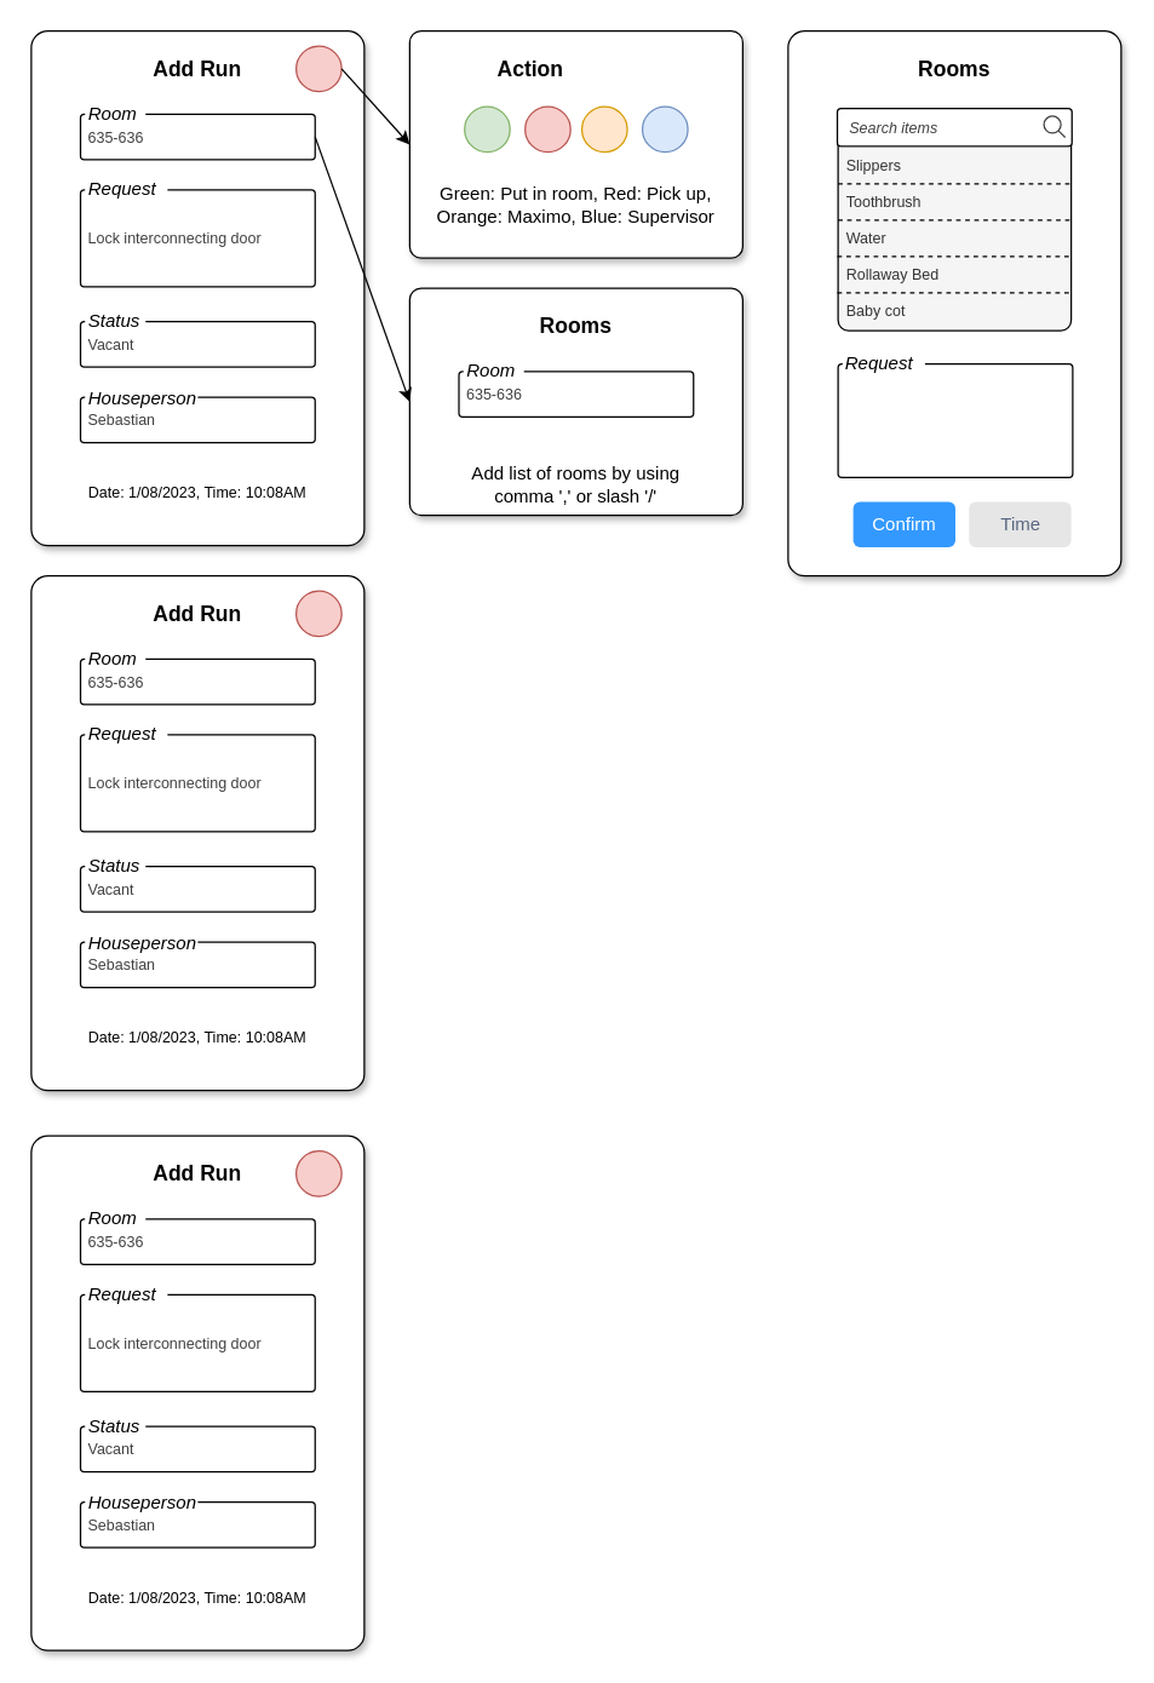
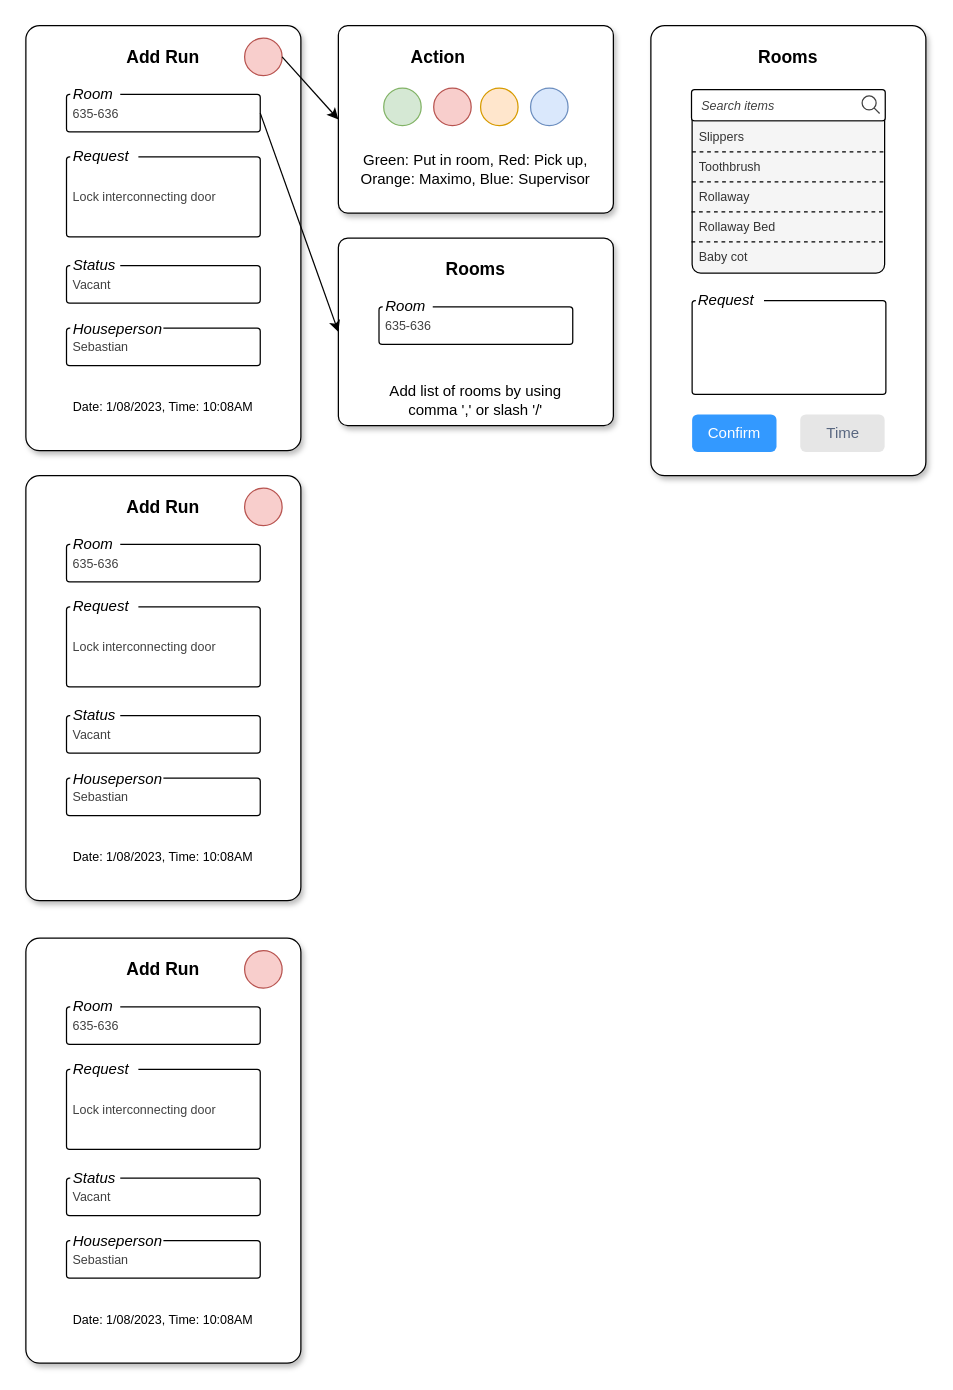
  <mxCell id="0" />
  <mxCell id="1" parent="0" />
  <mxCell id="2" value="" style="rounded=1;whiteSpace=wrap;html=1;arcSize=5;glass=0;shadow=1;" vertex="1" parent="1"><mxGeometry x="20" y="20" width="220" height="340" as="geometry" /></mxCell>
  <mxCell id="3" value="Add Run" style="text;html=1;strokeColor=none;fillColor=none;align=center;verticalAlign=middle;whiteSpace=wrap;rounded=0;fontStyle=1;fontSize=14;" vertex="1" parent="1"><mxGeometry x="90" y="30" width="80" height="30" as="geometry" /></mxCell>
  <mxCell id="4" value="&amp;nbsp;635-636" style="rounded=1;whiteSpace=wrap;html=1;arcSize=5;absoluteArcSize=1;align=left;fontColor=#404040;fontSize=10;" vertex="1" parent="1"><mxGeometry x="52.5" y="75" width="155" height="30" as="geometry" /></mxCell>
  <mxCell id="5" value="Room" style="text;html=1;strokeColor=none;fillColor=default;align=left;verticalAlign=middle;whiteSpace=wrap;rounded=0;fontStyle=2" vertex="1" parent="1"><mxGeometry x="55.5" y="70" width="40" height="10" as="geometry" /></mxCell>
  <mxCell id="6" value="&amp;nbsp;Lock interconnecting door" style="rounded=1;whiteSpace=wrap;html=1;arcSize=5;absoluteArcSize=1;align=left;verticalAlign=middle;fontColor=#404040;fontSize=10;" vertex="1" parent="1"><mxGeometry x="52.5" y="125" width="155" height="64" as="geometry" /></mxCell>
  <mxCell id="7" value="Request" style="text;html=1;strokeColor=none;fillColor=default;align=left;verticalAlign=middle;whiteSpace=wrap;rounded=0;fontStyle=2" vertex="1" parent="1"><mxGeometry x="55.5" y="120" width="54.5" height="10" as="geometry" /></mxCell>
  <mxCell id="8" value="&amp;nbsp;Vacant" style="rounded=1;whiteSpace=wrap;html=1;arcSize=5;absoluteArcSize=1;align=left;fontColor=#404040;fontSize=10;" vertex="1" parent="1"><mxGeometry x="52.5" y="212" width="155" height="30" as="geometry" /></mxCell>
  <mxCell id="9" value="Status" style="text;html=1;strokeColor=none;fillColor=default;align=left;verticalAlign=middle;whiteSpace=wrap;rounded=0;fontStyle=2" vertex="1" parent="1"><mxGeometry x="55.5" y="207" width="40" height="10" as="geometry" /></mxCell>
  <mxCell id="10" value="&amp;nbsp;Sebastian" style="rounded=1;whiteSpace=wrap;html=1;arcSize=5;absoluteArcSize=1;align=left;fontColor=#404040;fontSize=10;" vertex="1" parent="1"><mxGeometry x="52.5" y="262" width="155" height="30" as="geometry" /></mxCell>
  <mxCell id="11" value="Houseperson" style="text;html=1;strokeColor=none;fillColor=default;align=left;verticalAlign=middle;whiteSpace=wrap;rounded=0;fontStyle=2" vertex="1" parent="1"><mxGeometry x="55.5" y="256" width="74.5" height="13" as="geometry" /></mxCell>
  <mxCell id="12" value="Date: 1/08/2023, Time: 10:08AM" style="text;html=1;strokeColor=none;fillColor=none;align=center;verticalAlign=middle;whiteSpace=wrap;rounded=0;fontSize=10;" vertex="1" parent="1"><mxGeometry x="35" y="310" width="190" height="30" as="geometry" /></mxCell>
  <mxCell id="13" value="" style="ellipse;whiteSpace=wrap;html=1;aspect=fixed;fillColor=#f8cecc;strokeColor=#b85450;" vertex="1" parent="1"><mxGeometry x="195" y="30" width="30" height="30" as="geometry" /></mxCell>
  <mxCell id="14" value="" style="rounded=1;whiteSpace=wrap;html=1;arcSize=5;glass=0;shadow=1;" vertex="1" parent="1"><mxGeometry x="20" y="380" width="220" height="340" as="geometry" /></mxCell>
  <mxCell id="15" value="Add Run" style="text;html=1;strokeColor=none;fillColor=none;align=center;verticalAlign=middle;whiteSpace=wrap;rounded=0;fontStyle=1;fontSize=14;" vertex="1" parent="1"><mxGeometry x="90" y="390" width="80" height="30" as="geometry" /></mxCell>
  <mxCell id="16" value="&amp;nbsp;635-636" style="rounded=1;whiteSpace=wrap;html=1;arcSize=5;absoluteArcSize=1;align=left;fontColor=#404040;fontSize=10;" vertex="1" parent="1"><mxGeometry x="52.5" y="435" width="155" height="30" as="geometry" /></mxCell>
  <mxCell id="17" value="Room" style="text;html=1;strokeColor=none;fillColor=default;align=left;verticalAlign=middle;whiteSpace=wrap;rounded=0;fontStyle=2" vertex="1" parent="1"><mxGeometry x="55.5" y="430" width="40" height="10" as="geometry" /></mxCell>
  <mxCell id="18" value="&amp;nbsp;Lock interconnecting door" style="rounded=1;whiteSpace=wrap;html=1;arcSize=5;absoluteArcSize=1;align=left;verticalAlign=middle;fontColor=#404040;fontSize=10;" vertex="1" parent="1"><mxGeometry x="52.5" y="485" width="155" height="64" as="geometry" /></mxCell>
  <mxCell id="19" value="Request" style="text;html=1;strokeColor=none;fillColor=default;align=left;verticalAlign=middle;whiteSpace=wrap;rounded=0;fontStyle=2" vertex="1" parent="1"><mxGeometry x="55.5" y="480" width="54.5" height="10" as="geometry" /></mxCell>
  <mxCell id="20" value="&amp;nbsp;Vacant" style="rounded=1;whiteSpace=wrap;html=1;arcSize=5;absoluteArcSize=1;align=left;fontColor=#404040;fontSize=10;" vertex="1" parent="1"><mxGeometry x="52.5" y="572" width="155" height="30" as="geometry" /></mxCell>
  <mxCell id="21" value="Status" style="text;html=1;strokeColor=none;fillColor=default;align=left;verticalAlign=middle;whiteSpace=wrap;rounded=0;fontStyle=2" vertex="1" parent="1"><mxGeometry x="55.5" y="567" width="40" height="10" as="geometry" /></mxCell>
  <mxCell id="22" value="&amp;nbsp;Sebastian" style="rounded=1;whiteSpace=wrap;html=1;arcSize=5;absoluteArcSize=1;align=left;fontColor=#404040;fontSize=10;" vertex="1" parent="1"><mxGeometry x="52.5" y="622" width="155" height="30" as="geometry" /></mxCell>
  <mxCell id="23" value="Houseperson" style="text;html=1;strokeColor=none;fillColor=default;align=left;verticalAlign=middle;whiteSpace=wrap;rounded=0;fontStyle=2" vertex="1" parent="1"><mxGeometry x="55.5" y="616" width="74.5" height="13" as="geometry" /></mxCell>
  <mxCell id="24" value="Date: 1/08/2023, Time: 10:08AM" style="text;html=1;strokeColor=none;fillColor=none;align=center;verticalAlign=middle;whiteSpace=wrap;rounded=0;fontSize=10;" vertex="1" parent="1"><mxGeometry x="35" y="670" width="190" height="30" as="geometry" /></mxCell>
  <mxCell id="25" value="" style="ellipse;whiteSpace=wrap;html=1;aspect=fixed;fillColor=#f8cecc;strokeColor=#b85450;" vertex="1" parent="1"><mxGeometry x="195" y="390" width="30" height="30" as="geometry" /></mxCell>
  <mxCell id="26" value="" style="rounded=1;whiteSpace=wrap;html=1;arcSize=5;glass=0;shadow=1;" vertex="1" parent="1"><mxGeometry x="20" y="750" width="220" height="340" as="geometry" /></mxCell>
  <mxCell id="27" value="Add Run" style="text;html=1;strokeColor=none;fillColor=none;align=center;verticalAlign=middle;whiteSpace=wrap;rounded=0;fontStyle=1;fontSize=14;" vertex="1" parent="1"><mxGeometry x="90" y="760" width="80" height="30" as="geometry" /></mxCell>
  <mxCell id="28" value="&amp;nbsp;635-636" style="rounded=1;whiteSpace=wrap;html=1;arcSize=5;absoluteArcSize=1;align=left;fontColor=#404040;fontSize=10;" vertex="1" parent="1"><mxGeometry x="52.5" y="805" width="155" height="30" as="geometry" /></mxCell>
  <mxCell id="29" value="Room" style="text;html=1;strokeColor=none;fillColor=default;align=left;verticalAlign=middle;whiteSpace=wrap;rounded=0;fontStyle=2" vertex="1" parent="1"><mxGeometry x="55.5" y="800" width="40" height="10" as="geometry" /></mxCell>
  <mxCell id="30" value="&amp;nbsp;Lock interconnecting door" style="rounded=1;whiteSpace=wrap;html=1;arcSize=5;absoluteArcSize=1;align=left;verticalAlign=middle;fontColor=#404040;fontSize=10;" vertex="1" parent="1"><mxGeometry x="52.5" y="855" width="155" height="64" as="geometry" /></mxCell>
  <mxCell id="31" value="Request" style="text;html=1;strokeColor=none;fillColor=default;align=left;verticalAlign=middle;whiteSpace=wrap;rounded=0;fontStyle=2" vertex="1" parent="1"><mxGeometry x="55.5" y="850" width="54.5" height="10" as="geometry" /></mxCell>
  <mxCell id="32" value="&amp;nbsp;Vacant" style="rounded=1;whiteSpace=wrap;html=1;arcSize=5;absoluteArcSize=1;align=left;fontColor=#404040;fontSize=10;" vertex="1" parent="1"><mxGeometry x="52.5" y="942" width="155" height="30" as="geometry" /></mxCell>
  <mxCell id="33" value="Status" style="text;html=1;strokeColor=none;fillColor=default;align=left;verticalAlign=middle;whiteSpace=wrap;rounded=0;fontStyle=2" vertex="1" parent="1"><mxGeometry x="55.5" y="937" width="40" height="10" as="geometry" /></mxCell>
  <mxCell id="34" value="&amp;nbsp;Sebastian" style="rounded=1;whiteSpace=wrap;html=1;arcSize=5;absoluteArcSize=1;align=left;fontColor=#404040;fontSize=10;" vertex="1" parent="1"><mxGeometry x="52.5" y="992" width="155" height="30" as="geometry" /></mxCell>
  <mxCell id="35" value="Houseperson" style="text;html=1;strokeColor=none;fillColor=default;align=left;verticalAlign=middle;whiteSpace=wrap;rounded=0;fontStyle=2" vertex="1" parent="1"><mxGeometry x="55.5" y="986" width="74.5" height="13" as="geometry" /></mxCell>
  <mxCell id="36" value="Date: 1/08/2023, Time: 10:08AM" style="text;html=1;strokeColor=none;fillColor=none;align=center;verticalAlign=middle;whiteSpace=wrap;rounded=0;fontSize=10;" vertex="1" parent="1"><mxGeometry x="35" y="1040" width="190" height="30" as="geometry" /></mxCell>
  <mxCell id="37" value="" style="ellipse;whiteSpace=wrap;html=1;aspect=fixed;fillColor=#f8cecc;strokeColor=#b85450;" vertex="1" parent="1"><mxGeometry x="195" y="760" width="30" height="30" as="geometry" /></mxCell>
  <mxCell id="38" value="" style="rounded=1;whiteSpace=wrap;html=1;arcSize=5;glass=0;shadow=1;" vertex="1" parent="1"><mxGeometry x="270" y="190" width="220" height="150" as="geometry" /></mxCell>
  <mxCell id="39" value="Rooms" style="text;html=1;strokeColor=none;fillColor=none;align=center;verticalAlign=middle;whiteSpace=wrap;rounded=0;fontStyle=1;fontSize=14;" vertex="1" parent="1"><mxGeometry x="340" y="200" width="80" height="30" as="geometry" /></mxCell>
  <mxCell id="40" value="&amp;nbsp;635-636" style="rounded=1;whiteSpace=wrap;html=1;arcSize=5;absoluteArcSize=1;align=left;fontColor=#404040;fontSize=10;" vertex="1" parent="1"><mxGeometry x="302.5" y="245" width="155" height="30" as="geometry" /></mxCell>
  <mxCell id="41" value="" style="endArrow=classic;html=1;rounded=0;exitX=1;exitY=0.5;exitDx=0;exitDy=0;entryX=0;entryY=0.5;entryDx=0;entryDy=0;" edge="1" parent="1" source="4" target="38"><mxGeometry width="50" height="50" relative="1" as="geometry"><mxPoint x="290" y="310" as="sourcePoint" /><mxPoint x="340" y="260" as="targetPoint" /></mxGeometry></mxCell>
  <mxCell id="42" value="Room" style="text;html=1;strokeColor=none;fillColor=default;align=left;verticalAlign=middle;whiteSpace=wrap;rounded=0;fontStyle=2" vertex="1" parent="1"><mxGeometry x="305.5" y="240" width="40" height="10" as="geometry" /></mxCell>
  <mxCell id="43" value="Add list of rooms by using comma ',' or slash '/'" style="text;html=1;strokeColor=none;fillColor=none;align=center;verticalAlign=middle;whiteSpace=wrap;rounded=0;" vertex="1" parent="1"><mxGeometry x="310" y="305" width="140" height="30" as="geometry" /></mxCell>
  <mxCell id="44" value="" style="rounded=1;whiteSpace=wrap;html=1;arcSize=5;glass=0;shadow=1;" vertex="1" parent="1"><mxGeometry x="270" y="20" width="220" height="150" as="geometry" /></mxCell>
  <mxCell id="45" value="Action" style="text;html=1;strokeColor=none;fillColor=none;align=center;verticalAlign=middle;whiteSpace=wrap;rounded=0;fontStyle=1;fontSize=14;" vertex="1" parent="1"><mxGeometry x="310" y="30" width="80" height="30" as="geometry" /></mxCell>
  <mxCell id="46" value="Green: Put in room, Red: Pick up, Orange: Maximo, Blue: Supervisor" style="text;html=1;strokeColor=none;fillColor=none;align=center;verticalAlign=middle;whiteSpace=wrap;rounded=0;" vertex="1" parent="1"><mxGeometry x="280" y="120" width="200" height="30" as="geometry" /></mxCell>
  <mxCell id="47" value="" style="ellipse;whiteSpace=wrap;html=1;aspect=fixed;fillColor=#d5e8d4;strokeColor=#82b366;" vertex="1" parent="1"><mxGeometry x="306.25" y="70" width="30" height="30" as="geometry" /></mxCell>
  <mxCell id="48" value="" style="ellipse;whiteSpace=wrap;html=1;aspect=fixed;fillColor=#f8cecc;strokeColor=#b85450;" vertex="1" parent="1"><mxGeometry x="346.25" y="70" width="30" height="30" as="geometry" /></mxCell>
  <mxCell id="49" value="" style="ellipse;whiteSpace=wrap;html=1;aspect=fixed;fillColor=#ffe6cc;strokeColor=#d79b00;" vertex="1" parent="1"><mxGeometry x="383.75" y="70" width="30" height="30" as="geometry" /></mxCell>
  <mxCell id="50" value="" style="ellipse;whiteSpace=wrap;html=1;aspect=fixed;fillColor=#dae8fc;strokeColor=#6c8ebf;" vertex="1" parent="1"><mxGeometry x="423.75" y="70" width="30" height="30" as="geometry" /></mxCell>
  <mxCell id="51" value="" style="endArrow=classic;html=1;rounded=0;exitX=1;exitY=0.5;exitDx=0;exitDy=0;entryX=0;entryY=0.5;entryDx=0;entryDy=0;" edge="1" parent="1" source="13" target="44"><mxGeometry width="50" height="50" relative="1" as="geometry"><mxPoint x="260" y="50" as="sourcePoint" /><mxPoint x="310" y="0" as="targetPoint" /></mxGeometry></mxCell>
  <mxCell id="52" value="" style="rounded=1;whiteSpace=wrap;html=1;arcSize=5;glass=0;shadow=1;" vertex="1" parent="1"><mxGeometry x="520" y="20" width="220" height="360" as="geometry" /></mxCell>
  <mxCell id="53" value="&amp;nbsp;Baby cot" style="text;html=1;align=left;verticalAlign=middle;whiteSpace=wrap;rounded=0;fontSize=10;shadow=0;glass=0;fillColor=#f5f5f5;fontColor=#333333;strokeColor=none;" vertex="1" parent="1"><mxGeometry x="554" y="193" width="152" height="24" as="geometry" /></mxCell>
  <mxCell id="54" value="Rooms" style="text;html=1;strokeColor=none;fillColor=none;align=center;verticalAlign=middle;whiteSpace=wrap;rounded=0;fontStyle=1;fontSize=14;" vertex="1" parent="1"><mxGeometry x="590" y="30" width="80" height="30" as="geometry" /></mxCell>
  <mxCell id="55" value="" style="rounded=1;whiteSpace=wrap;html=1;arcSize=5;absoluteArcSize=1;align=left;verticalAlign=middle;fontColor=#404040;fontSize=10;" vertex="1" parent="1"><mxGeometry x="553" y="240" width="155" height="75" as="geometry" /></mxCell>
  <mxCell id="56" value="" style="rounded=1;whiteSpace=wrap;html=1;shadow=0;glass=0;arcSize=5;fillColor=none;" vertex="1" parent="1"><mxGeometry x="553" y="80" width="154" height="138" as="geometry" /></mxCell>
  <mxCell id="57" value="Request" style="text;html=1;strokeColor=none;fillColor=default;align=left;verticalAlign=middle;whiteSpace=wrap;rounded=0;fontStyle=2" vertex="1" parent="1"><mxGeometry x="556" y="235" width="54.5" height="10" as="geometry" /></mxCell>
  <mxCell id="58" value="" style="rounded=1;whiteSpace=wrap;html=1;arcSize=5;absoluteArcSize=1;align=left;verticalAlign=middle;fontColor=#404040;fontSize=10;" vertex="1" parent="1"><mxGeometry x="552.5" y="71.25" width="155" height="25" as="geometry" /></mxCell>
  <mxCell id="59" value="Search items" style="text;html=1;strokeColor=none;fillColor=none;align=center;verticalAlign=middle;whiteSpace=wrap;rounded=0;fontSize=10;fontColor=#404040;fontStyle=2" vertex="1" parent="1"><mxGeometry x="550" y="70" width="80" height="27.5" as="geometry" /></mxCell>
  <mxCell id="60" value="" style="html=1;verticalLabelPosition=bottom;align=center;labelBackgroundColor=#ffffff;verticalAlign=top;strokeWidth=1;strokeColor=#404040;shadow=0;dashed=0;shape=mxgraph.ios7.icons.looking_glass;" vertex="1" parent="1"><mxGeometry x="689" y="76.25" width="14" height="14" as="geometry" /></mxCell>
- <mxCell id="61" value="Confirm" style="rounded=1;fillColor=#3399FF;strokeColor=none;html=1;whiteSpace=wrap;fontColor=#ffffff;align=center;verticalAlign=middle;fontStyle=0;fontSize=12;sketch=0;" vertex="1" parent="1"><mxGeometry x="563" y="331" width="67.5" height="30" as="geometry" /></mxCell>
+ <mxCell id="61" value="Confirm" style="rounded=1;fillColor=#3399FF;strokeColor=none;html=1;whiteSpace=wrap;fontColor=#ffffff;align=center;verticalAlign=middle;fontStyle=0;fontSize=12;sketch=0;" vertex="1" parent="1"><mxGeometry x="553" y="331" width="67.5" height="30" as="geometry" /></mxCell>
  <mxCell id="62" value="Time" style="rounded=1;fillColor=#E6E6E6;strokeColor=none;html=1;whiteSpace=wrap;fontColor=#596780;align=center;verticalAlign=middle;fontStyle=0;fontSize=12;sketch=0;" vertex="1" parent="1"><mxGeometry x="639.5" y="331" width="67.5" height="30" as="geometry" /></mxCell>
  <mxCell id="63" value="&amp;nbsp;Slippers" style="text;html=1;align=left;verticalAlign=middle;whiteSpace=wrap;rounded=0;fontSize=10;shadow=0;glass=0;fillColor=#f5f5f5;fontColor=#333333;strokeColor=none;dashed=1;dashPattern=12 12;" vertex="1" parent="1"><mxGeometry x="554" y="97" width="152" height="24" as="geometry" /></mxCell>
  <mxCell id="64" value="&amp;nbsp;Toothbrush" style="text;html=1;align=left;verticalAlign=middle;whiteSpace=wrap;rounded=0;fontSize=10;shadow=0;glass=0;fillColor=#f5f5f5;fontColor=#333333;strokeColor=none;" vertex="1" parent="1"><mxGeometry x="554" y="121" width="152" height="24" as="geometry" /></mxCell>
- <mxCell id="65" value="&amp;nbsp;Water" style="text;html=1;align=left;verticalAlign=middle;whiteSpace=wrap;rounded=0;fontSize=10;shadow=0;glass=0;fillColor=#f5f5f5;fontColor=#333333;strokeColor=none;" vertex="1" parent="1"><mxGeometry x="554" y="145" width="152" height="24" as="geometry" /></mxCell>
+ <mxCell id="65" value="&amp;nbsp;Rollaway" style="text;html=1;align=left;verticalAlign=middle;whiteSpace=wrap;rounded=0;fontSize=10;shadow=0;glass=0;fillColor=#f5f5f5;fontColor=#333333;strokeColor=none;" vertex="1" parent="1"><mxGeometry x="554" y="145" width="152" height="24" as="geometry" /></mxCell>
  <mxCell id="66" value="&amp;nbsp;Rollaway Bed" style="text;html=1;align=left;verticalAlign=middle;whiteSpace=wrap;rounded=0;fontSize=10;shadow=0;glass=0;fillColor=#f5f5f5;fontColor=#333333;strokeColor=none;" vertex="1" parent="1"><mxGeometry x="554" y="169" width="152" height="24" as="geometry" /></mxCell>
  <mxCell id="67" value="" style="line;strokeWidth=1;html=1;dashed=1;" vertex="1" parent="1"><mxGeometry x="553" y="116" width="154" height="10" as="geometry" /></mxCell>
  <mxCell id="68" value="" style="line;strokeWidth=1;html=1;dashed=1;" vertex="1" parent="1"><mxGeometry x="553" y="140" width="154" height="10" as="geometry" /></mxCell>
  <mxCell id="69" value="" style="line;strokeWidth=1;html=1;dashed=1;" vertex="1" parent="1"><mxGeometry x="552.5" y="164" width="154" height="10" as="geometry" /></mxCell>
  <mxCell id="70" value="" style="line;strokeWidth=1;html=1;dashed=1;" vertex="1" parent="1"><mxGeometry x="552.5" y="188" width="154" height="10" as="geometry" /></mxCell>
